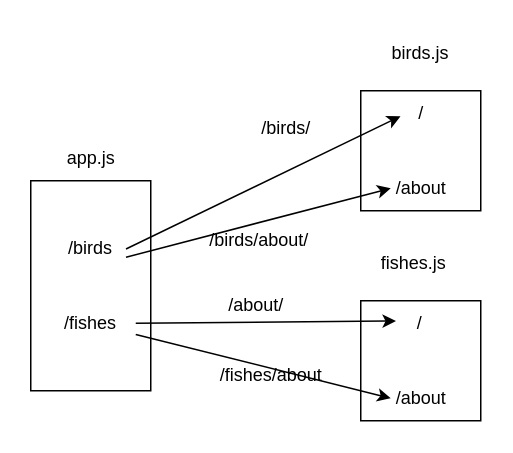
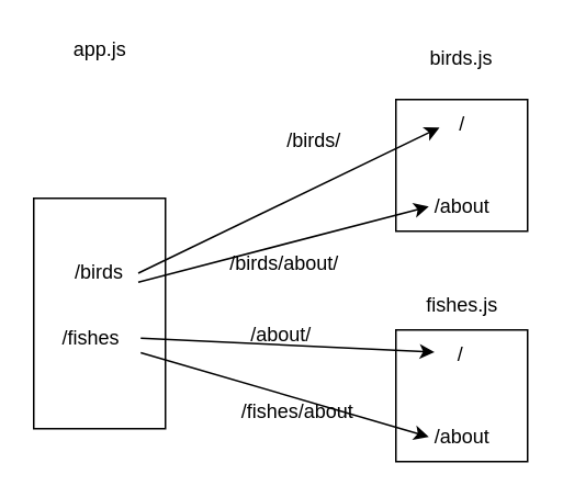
  <mxCell id="0" />
  <mxCell id="1" parent="0" />
  <mxCell id="2" value="" style="whiteSpace=wrap;html=1;" parent="1" vertex="1"><mxGeometry x="20" y="120" width="80" height="140" as="geometry" /></mxCell>
- <mxCell id="3" value="app.js" style="text;html=1;align=center;verticalAlign=middle;resizable=0;points=[];autosize=1;strokeColor=none;fillColor=none;" parent="1" vertex="1"><mxGeometry x="30" y="90" width="60" height="30" as="geometry" /></mxCell>
+ <mxCell id="3" value="app.js" style="text;html=1;align=center;verticalAlign=middle;resizable=0;points=[];autosize=1;strokeColor=none;fillColor=none;" parent="1" vertex="1"><mxGeometry x="30" y="15" width="60" height="30" as="geometry" /></mxCell>
  <mxCell id="4" value="/birds" style="text;html=1;align=center;verticalAlign=middle;whiteSpace=wrap;rounded=0;" parent="1" vertex="1"><mxGeometry x="30" y="150" width="60" height="30" as="geometry" /></mxCell>
- <mxCell id="5" value="/fishes" style="text;html=1;align=center;verticalAlign=middle;whiteSpace=wrap;rounded=0;" parent="1" vertex="1"><mxGeometry x="30" y="200" width="60" height="30" as="geometry" /></mxCell>
+ <mxCell id="5" value="/fishes" style="text;html=1;align=center;verticalAlign=middle;whiteSpace=wrap;rounded=0;" parent="1" vertex="1"><mxGeometry x="25" y="190" width="60" height="30" as="geometry" /></mxCell>
  <mxCell id="6" value="" style="whiteSpace=wrap;html=1;" parent="1" vertex="1"><mxGeometry x="240" y="60" width="80" height="80" as="geometry" /></mxCell>
  <mxCell id="7" value="" style="whiteSpace=wrap;html=1;" parent="1" vertex="1"><mxGeometry x="240" y="200" width="80" height="80" as="geometry" /></mxCell>
  <mxCell id="8" value="birds.js" style="text;html=1;align=center;verticalAlign=middle;whiteSpace=wrap;rounded=0;" parent="1" vertex="1"><mxGeometry x="250" y="20" width="60" height="30" as="geometry" /></mxCell>
- <mxCell id="9" value="fishes.js" style="text;html=1;align=center;verticalAlign=middle;resizable=0;points=[];autosize=1;strokeColor=none;fillColor=none;" parent="1" vertex="1"><mxGeometry x="240" y="160" width="70" height="30" as="geometry" /></mxCell>
+ <mxCell id="9" value="fishes.js" style="text;html=1;align=center;verticalAlign=middle;resizable=0;points=[];autosize=1;strokeColor=none;fillColor=none;" parent="1" vertex="1"><mxGeometry x="245" y="170" width="70" height="30" as="geometry" /></mxCell>
  <mxCell id="10" value="/" style="text;html=1;align=center;verticalAlign=middle;resizable=0;points=[];autosize=1;strokeColor=none;fillColor=none;" parent="1" vertex="1"><mxGeometry x="265" y="60" width="30" height="30" as="geometry" /></mxCell>
  <mxCell id="11" value="/about" style="text;html=1;align=center;verticalAlign=middle;resizable=0;points=[];autosize=1;strokeColor=none;fillColor=none;" parent="1" vertex="1"><mxGeometry x="250" y="110" width="60" height="30" as="geometry" /></mxCell>
  <mxCell id="12" value="/" style="text;html=1;align=center;verticalAlign=middle;resizable=0;points=[];autosize=1;strokeColor=none;fillColor=none;" parent="1" vertex="1"><mxGeometry x="264" y="200" width="30" height="30" as="geometry" /></mxCell>
  <mxCell id="13" value="/about" style="text;html=1;align=center;verticalAlign=middle;resizable=0;points=[];autosize=1;strokeColor=none;fillColor=none;" parent="1" vertex="1"><mxGeometry x="250" y="250" width="60" height="30" as="geometry" /></mxCell>
  <mxCell id="14" value="" style="endArrow=classic;html=1;rounded=0;" parent="1" source="5" edge="1"><mxGeometry width="50" height="50" relative="1" as="geometry"><mxPoint x="230" y="210" as="sourcePoint" /><mxPoint x="260" y="265" as="targetPoint" /></mxGeometry></mxCell>
  <mxCell id="15" value="" style="endArrow=classic;html=1;rounded=0;exitX=1;exitY=0.5;exitDx=0;exitDy=0;entryX=-0.017;entryY=0.45;entryDx=0;entryDy=0;entryPerimeter=0;" parent="1" source="5" target="12" edge="1"><mxGeometry width="50" height="50" relative="1" as="geometry"><mxPoint x="230" y="210" as="sourcePoint" /><mxPoint x="280" y="160" as="targetPoint" /></mxGeometry></mxCell>
  <mxCell id="16" value="/about/" style="text;html=1;align=center;verticalAlign=middle;resizable=0;points=[];autosize=1;strokeColor=none;fillColor=none;" parent="1" vertex="1"><mxGeometry x="140" y="188" width="60" height="30" as="geometry" /></mxCell>
  <mxCell id="17" value="/fishes/about" style="text;html=1;align=center;verticalAlign=middle;resizable=0;points=[];autosize=1;strokeColor=none;fillColor=none;" parent="1" vertex="1"><mxGeometry x="135" y="235" width="90" height="30" as="geometry" /></mxCell>
  <mxCell id="18" value="" style="endArrow=classic;html=1;rounded=0;exitX=1;exitY=0.5;exitDx=0;exitDy=0;entryX=0.05;entryY=0.567;entryDx=0;entryDy=0;entryPerimeter=0;" parent="1" target="10" edge="1"><mxGeometry width="50" height="50" relative="1" as="geometry"><mxPoint x="83.5" y="165.5" as="sourcePoint" /><mxPoint x="256.5" y="164.5" as="targetPoint" /></mxGeometry></mxCell>
  <mxCell id="19" value="" style="endArrow=classic;html=1;rounded=0;exitX=1;exitY=0.5;exitDx=0;exitDy=0;" parent="1" edge="1"><mxGeometry width="50" height="50" relative="1" as="geometry"><mxPoint x="83.5" y="171" as="sourcePoint" /><mxPoint x="260" y="125" as="targetPoint" /></mxGeometry></mxCell>
  <mxCell id="20" value="/birds/" style="text;html=1;align=center;verticalAlign=middle;resizable=0;points=[];autosize=1;strokeColor=none;fillColor=none;" parent="1" vertex="1"><mxGeometry x="160" y="70" width="60" height="30" as="geometry" /></mxCell>
  <mxCell id="21" value="/birds/about/" style="text;html=1;align=center;verticalAlign=middle;resizable=0;points=[];autosize=1;strokeColor=none;fillColor=none;" parent="1" vertex="1"><mxGeometry x="127" y="145" width="90" height="30" as="geometry" /></mxCell>
